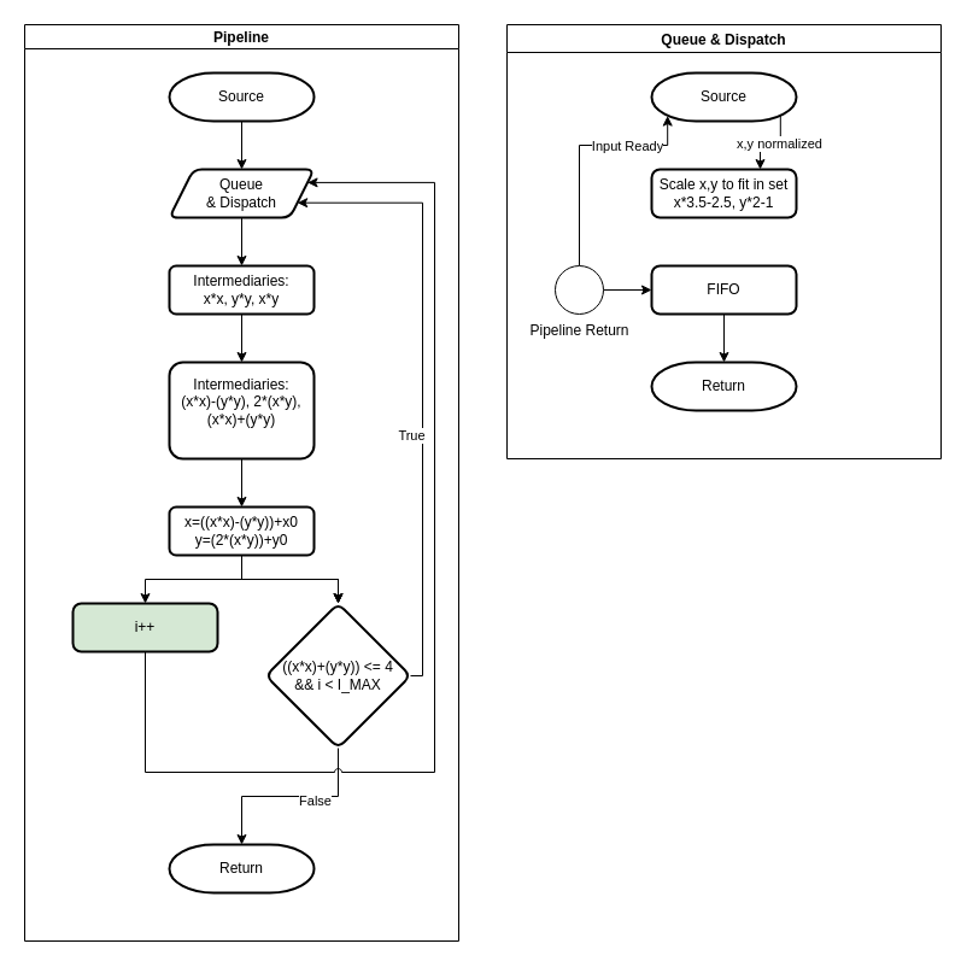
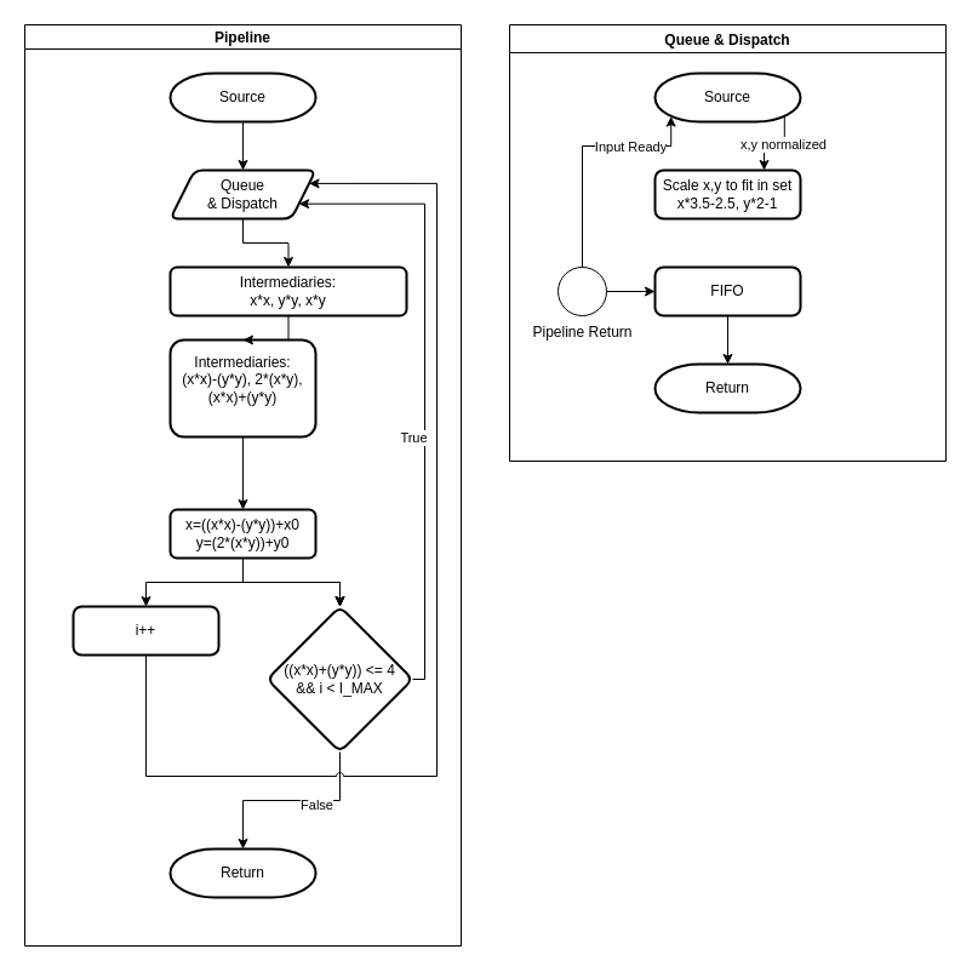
  <mxCell id="0" />
  <mxCell id="1" parent="0" />
  <mxCell id="2" value="Pipeline" style="swimlane;startSize=20;" parent="1" vertex="1"><mxGeometry x="20" y="20" width="360" height="760" as="geometry"><mxRectangle x="280" y="240" width="80" height="23" as="alternateBounds" /></mxGeometry></mxCell>
  <mxCell id="3" value="Source" style="strokeWidth=2;html=1;shape=mxgraph.flowchart.terminator;whiteSpace=wrap;" parent="2" vertex="1"><mxGeometry x="120" y="40" width="120" height="40" as="geometry" /></mxCell>
  <mxCell id="4" value="Queue &lt;br&gt;&amp;amp; Dispatch" style="shape=parallelogram;perimeter=parallelogramPerimeter;whiteSpace=wrap;html=1;fixedSize=1;rounded=1;strokeWidth=2;arcSize=14;" parent="2" vertex="1"><mxGeometry x="120" y="120" width="120" height="40" as="geometry" /></mxCell>
  <mxCell id="5" value="" style="edgeStyle=orthogonalEdgeStyle;rounded=0;orthogonalLoop=1;jettySize=auto;html=1;" parent="2" source="3" target="4" edge="1"><mxGeometry relative="1" as="geometry"><mxPoint x="70" y="140" as="sourcePoint" /></mxGeometry></mxCell>
- <mxCell id="6" value="Intermediaries:&lt;br&gt;x*x, y*y, x*y" style="whiteSpace=wrap;html=1;rounded=1;strokeWidth=2;arcSize=14;" parent="2" vertex="1"><mxGeometry x="120" y="200" width="120" height="40" as="geometry" /></mxCell>
+ <mxCell id="6" value="Intermediaries:&lt;br&gt;x*x, y*y, x*y" style="whiteSpace=wrap;html=1;rounded=1;strokeWidth=2;arcSize=14;" parent="2" vertex="1"><mxGeometry x="120" y="200" width="195" height="40" as="geometry" /></mxCell>
  <mxCell id="7" value="" style="edgeStyle=orthogonalEdgeStyle;rounded=0;orthogonalLoop=1;jettySize=auto;html=1;" parent="2" source="4" target="6" edge="1"><mxGeometry relative="1" as="geometry" /></mxCell>
- <mxCell id="8" value="Intermediaries:&lt;br&gt;(x*x)-(y*y), 2*(x*y),(x*x)+(y*y)&lt;br&gt;&amp;nbsp;" style="whiteSpace=wrap;html=1;rounded=1;strokeWidth=2;arcSize=14;" parent="2" vertex="1"><mxGeometry x="120" y="280" width="120" height="80" as="geometry" /></mxCell>
+ <mxCell id="8" value="Intermediaries:&lt;br&gt;(x*x)-(y*y), 2*(x*y),(x*x)+(y*y)&lt;br&gt;&amp;nbsp;" style="whiteSpace=wrap;html=1;rounded=1;strokeWidth=2;arcSize=14;" parent="2" vertex="1"><mxGeometry x="120" y="260" width="120" height="80" as="geometry" /></mxCell>
  <mxCell id="9" value="" style="edgeStyle=orthogonalEdgeStyle;rounded=0;orthogonalLoop=1;jettySize=auto;html=1;" parent="2" source="6" target="8" edge="1"><mxGeometry relative="1" as="geometry" /></mxCell>
  <mxCell id="10" value="x=((x*x)-(y*y))+x0&lt;br&gt;y=(2*(x*y))+y0" style="whiteSpace=wrap;html=1;rounded=1;strokeWidth=2;arcSize=14;" parent="2" vertex="1"><mxGeometry x="120" y="400" width="120" height="40" as="geometry" /></mxCell>
  <mxCell id="11" value="" style="edgeStyle=orthogonalEdgeStyle;rounded=0;orthogonalLoop=1;jettySize=auto;html=1;" parent="2" source="8" target="10" edge="1"><mxGeometry relative="1" as="geometry" /></mxCell>
- <mxCell id="12" value="i++" style="rounded=1;whiteSpace=wrap;html=1;absoluteArcSize=1;arcSize=14;strokeWidth=2;fillColor=#d5e8d4;" parent="2" vertex="1"><mxGeometry x="40" y="480" width="120" height="40" as="geometry" /></mxCell>
+ <mxCell id="12" value="i++" style="rounded=1;whiteSpace=wrap;html=1;absoluteArcSize=1;arcSize=14;strokeWidth=2;" parent="2" vertex="1"><mxGeometry x="40" y="480" width="120" height="40" as="geometry" /></mxCell>
  <mxCell id="13" value="" style="edgeStyle=orthogonalEdgeStyle;rounded=0;orthogonalLoop=1;jettySize=auto;html=1;entryX=0.5;entryY=0;entryDx=0;entryDy=0;exitX=0.5;exitY=1;exitDx=0;exitDy=0;" parent="2" source="10" target="12" edge="1"><mxGeometry relative="1" as="geometry"><mxPoint x="70" y="500" as="sourcePoint" /><mxPoint x="110" y="560" as="targetPoint" /></mxGeometry></mxCell>
  <mxCell id="14" value="Return" style="strokeWidth=2;html=1;shape=mxgraph.flowchart.terminator;whiteSpace=wrap;" parent="2" vertex="1"><mxGeometry x="120" y="680" width="120" height="40" as="geometry" /></mxCell>
  <mxCell id="15" value="((x*x)+(y*y)) &amp;lt;= 4&lt;br&gt;&amp;amp;&amp;amp; i &amp;lt; I_MAX" style="rhombus;whiteSpace=wrap;html=1;rounded=1;strokeWidth=2;arcSize=14;" parent="2" vertex="1"><mxGeometry x="200" y="480" width="120" height="120" as="geometry" /></mxCell>
  <mxCell id="16" style="edgeStyle=orthogonalEdgeStyle;rounded=0;orthogonalLoop=1;jettySize=auto;html=1;exitX=0.5;exitY=1;exitDx=0;exitDy=0;entryX=0.5;entryY=0;entryDx=0;entryDy=0;entryPerimeter=0;" parent="2" source="15" target="14" edge="1"><mxGeometry relative="1" as="geometry" /></mxCell>
  <mxCell id="17" value="False" style="edgeLabel;html=1;align=center;verticalAlign=middle;resizable=0;points=[];" parent="16" vertex="1" connectable="0"><mxGeometry x="-0.25" y="3" relative="1" as="geometry"><mxPoint as="offset" /></mxGeometry></mxCell>
  <mxCell id="18" style="edgeStyle=orthogonalEdgeStyle;rounded=0;orthogonalLoop=1;jettySize=auto;html=1;exitX=1;exitY=0.5;exitDx=0;exitDy=0;entryX=1;entryY=0.75;entryDx=0;entryDy=0;" parent="2" source="15" target="4" edge="1"><mxGeometry relative="1" as="geometry"><Array as="points"><mxPoint x="330" y="540" /><mxPoint x="330" y="148" /></Array></mxGeometry></mxCell>
  <mxCell id="19" value="True" style="edgeLabel;html=1;align=center;verticalAlign=middle;resizable=0;points=[];" vertex="1" connectable="0" parent="18"><mxGeometry x="-0.866" relative="1" as="geometry"><mxPoint x="-10" y="-176" as="offset" /></mxGeometry></mxCell>
  <mxCell id="20" value="" style="edgeStyle=orthogonalEdgeStyle;rounded=0;orthogonalLoop=1;jettySize=auto;html=1;" parent="2" source="10" target="15" edge="1"><mxGeometry relative="1" as="geometry" /></mxCell>
  <mxCell id="21" value="" style="edgeStyle=orthogonalEdgeStyle;rounded=0;orthogonalLoop=1;jettySize=auto;html=1;" parent="2" source="10" target="15" edge="1"><mxGeometry relative="1" as="geometry" /></mxCell>
  <mxCell id="22" value="" style="edgeStyle=orthogonalEdgeStyle;rounded=0;orthogonalLoop=1;jettySize=auto;html=1;" parent="2" source="10" target="15" edge="1"><mxGeometry relative="1" as="geometry" /></mxCell>
  <mxCell id="23" style="edgeStyle=orthogonalEdgeStyle;rounded=0;orthogonalLoop=1;jettySize=auto;html=1;exitX=0.5;exitY=1;exitDx=0;exitDy=0;entryX=1;entryY=0.25;entryDx=0;entryDy=0;jumpStyle=arc;" parent="2" source="12" target="4" edge="1"><mxGeometry relative="1" as="geometry"><mxPoint x="60" y="140" as="targetPoint" /><Array as="points"><mxPoint x="100" y="620" /><mxPoint x="340" y="620" /><mxPoint x="340" y="131" /></Array></mxGeometry></mxCell>
  <mxCell id="24" value="Queue &amp; Dispatch" style="swimlane;" parent="1" vertex="1"><mxGeometry x="420" y="20" width="360" height="360" as="geometry" /></mxCell>
  <mxCell id="25" style="edgeStyle=orthogonalEdgeStyle;rounded=0;orthogonalLoop=1;jettySize=auto;html=1;exitX=0.89;exitY=0.89;exitDx=0;exitDy=0;exitPerimeter=0;entryX=0.75;entryY=0;entryDx=0;entryDy=0;" parent="24" source="27" target="30" edge="1"><mxGeometry relative="1" as="geometry" /></mxCell>
  <mxCell id="26" value="x,y normalized" style="edgeLabel;html=1;align=center;verticalAlign=middle;resizable=0;points=[];" parent="25" vertex="1" connectable="0"><mxGeometry x="-0.245" y="-1" relative="1" as="geometry"><mxPoint as="offset" /></mxGeometry></mxCell>
  <mxCell id="27" value="Source" style="strokeWidth=2;html=1;shape=mxgraph.flowchart.terminator;whiteSpace=wrap;" parent="24" vertex="1"><mxGeometry x="120" y="40" width="120" height="40" as="geometry" /></mxCell>
  <mxCell id="28" style="edgeStyle=orthogonalEdgeStyle;rounded=0;orthogonalLoop=1;jettySize=auto;html=1;entryX=0.11;entryY=0.89;entryDx=0;entryDy=0;entryPerimeter=0;exitX=0.5;exitY=0;exitDx=0;exitDy=0;exitPerimeter=0;" parent="24" source="32" target="27" edge="1"><mxGeometry relative="1" as="geometry"><mxPoint x="90" y="220" as="sourcePoint" /><Array as="points"><mxPoint x="60" y="100" /><mxPoint x="133" y="100" /></Array></mxGeometry></mxCell>
  <mxCell id="29" value="Input Ready" style="edgeLabel;html=1;align=center;verticalAlign=middle;resizable=0;points=[];" parent="28" vertex="1" connectable="0"><mxGeometry x="0.125" relative="1" as="geometry"><mxPoint x="28.93" as="offset" /></mxGeometry></mxCell>
  <mxCell id="30" value="Scale x,y to fit in set&lt;br&gt;x*3.5-2.5, y*2-1" style="rounded=1;whiteSpace=wrap;html=1;absoluteArcSize=1;arcSize=14;strokeWidth=2;" parent="24" vertex="1"><mxGeometry x="120" y="120" width="120" height="40" as="geometry" /></mxCell>
  <mxCell id="31" style="edgeStyle=orthogonalEdgeStyle;rounded=0;orthogonalLoop=1;jettySize=auto;html=1;exitX=1;exitY=0.5;exitDx=0;exitDy=0;exitPerimeter=0;entryX=0;entryY=0.5;entryDx=0;entryDy=0;" parent="24" source="32" target="34" edge="1"><mxGeometry relative="1" as="geometry" /></mxCell>
  <mxCell id="32" value="Pipeline Return" style="verticalLabelPosition=bottom;verticalAlign=top;html=1;shape=mxgraph.flowchart.on-page_reference;" parent="24" vertex="1"><mxGeometry x="40" y="200" width="40" height="40" as="geometry" /></mxCell>
  <mxCell id="33" style="edgeStyle=orthogonalEdgeStyle;rounded=0;orthogonalLoop=1;jettySize=auto;html=1;exitX=0.5;exitY=1;exitDx=0;exitDy=0;entryX=0.5;entryY=0;entryDx=0;entryDy=0;entryPerimeter=0;" parent="24" source="34" target="35" edge="1"><mxGeometry relative="1" as="geometry" /></mxCell>
  <mxCell id="34" value="FIFO" style="rounded=1;whiteSpace=wrap;html=1;absoluteArcSize=1;arcSize=14;strokeWidth=2;" parent="24" vertex="1"><mxGeometry x="120" y="200" width="120" height="40" as="geometry" /></mxCell>
  <mxCell id="35" value="Return" style="strokeWidth=2;html=1;shape=mxgraph.flowchart.terminator;whiteSpace=wrap;" parent="24" vertex="1"><mxGeometry x="120" y="280" width="120" height="40" as="geometry" /></mxCell>
